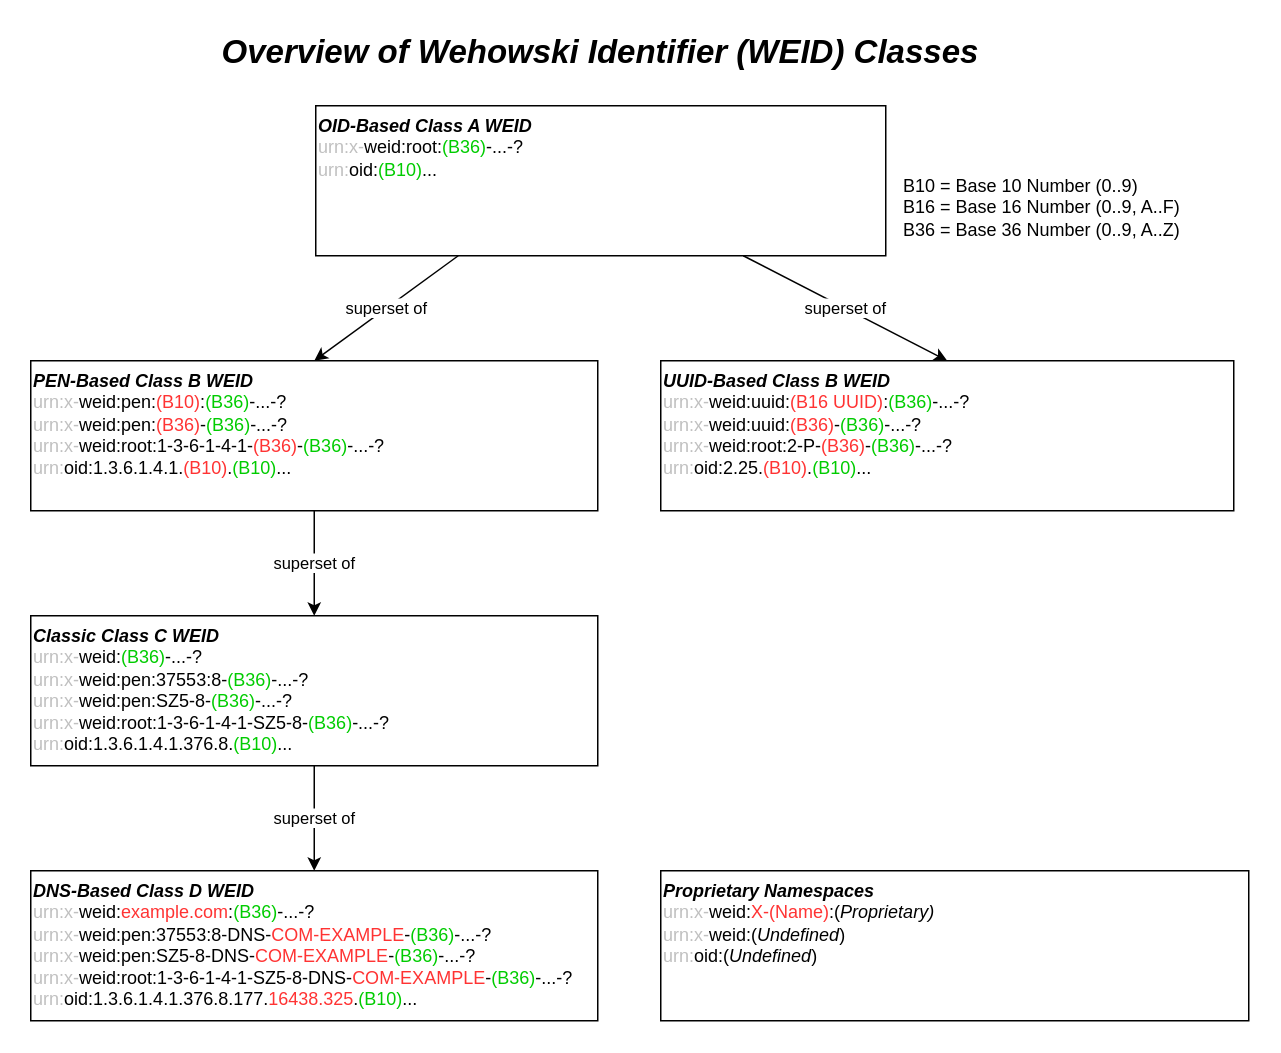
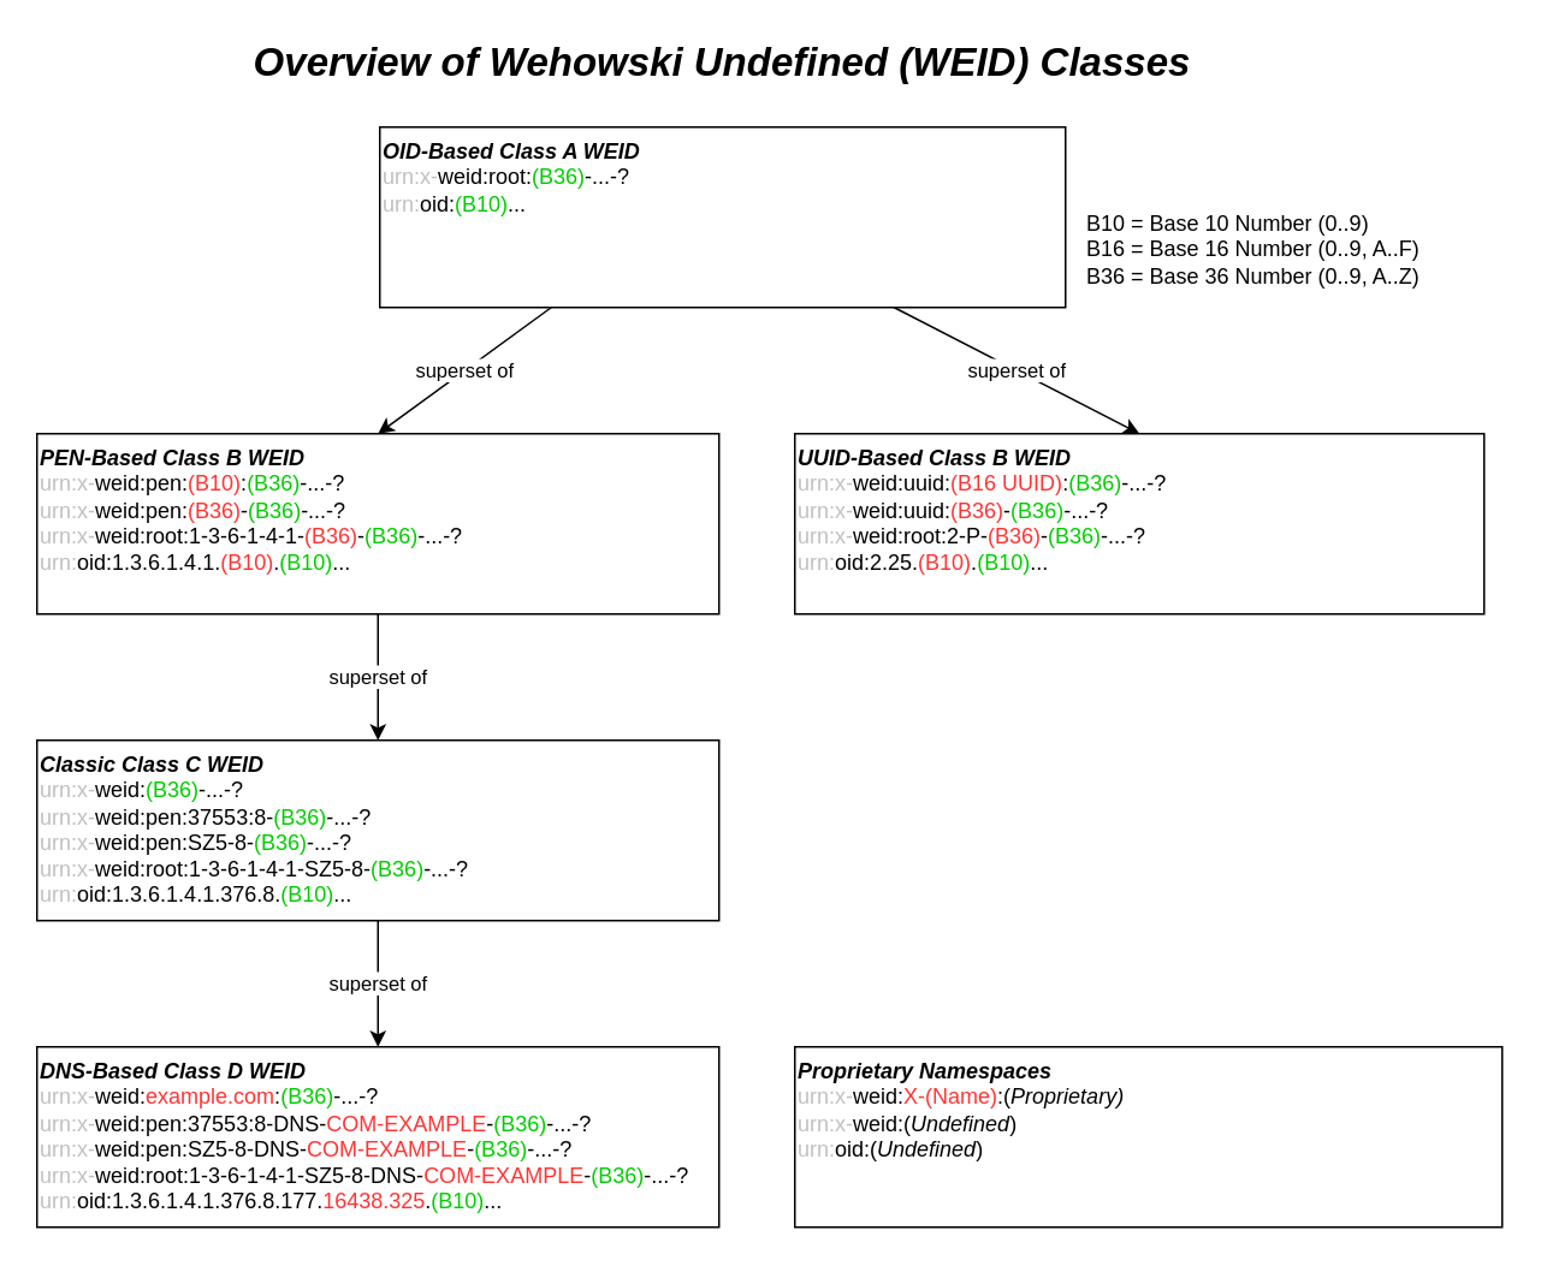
  <mxCell id="0" />
  <mxCell id="1" parent="0" />
  <mxCell id="2" value="superset of" style="edgeStyle=orthogonalEdgeStyle;rounded=0;orthogonalLoop=1;jettySize=auto;html=1;entryX=0.5;entryY=0;entryDx=0;entryDy=0;" parent="1" source="3" target="10" edge="1"><mxGeometry relative="1" as="geometry" /></mxCell>
  <mxCell id="3" value="&lt;b&gt;&lt;i&gt;Classic Class C WEID&lt;br&gt;&lt;/i&gt;&lt;/b&gt;&lt;div&gt;&lt;span style=&quot;color: rgb(192, 192, 192); background-color: transparent;&quot;&gt;urn:x-&lt;/span&gt;weid:&lt;font style=&quot;color: rgb(0, 204, 0);&quot;&gt;(B36)&lt;/font&gt;-...-?&lt;br&gt;&lt;div&gt;&lt;span style=&quot;color: rgb(192, 192, 192); background-color: transparent;&quot;&gt;urn:x-&lt;/span&gt;weid:pen:37553:8-&lt;font style=&quot;color: rgb(0, 204, 0);&quot;&gt;(B36)&lt;/font&gt;-...-?&lt;/div&gt;&lt;div&gt;&lt;span style=&quot;color: rgb(192, 192, 192); background-color: transparent;&quot;&gt;urn:x-&lt;/span&gt;weid:pen:SZ5-8-&lt;font style=&quot;color: rgb(0, 204, 0);&quot;&gt;(B36)&lt;/font&gt;-...-?&lt;/div&gt;&lt;div&gt;&lt;span style=&quot;color: rgb(192, 192, 192); background-color: transparent;&quot;&gt;urn:x-&lt;/span&gt;&lt;span style=&quot;background-color: transparent; color: light-dark(rgb(0, 0, 0), rgb(255, 255, 255));&quot;&gt;weid:root:1-3-6-1-4-1-SZ5-8-&lt;/span&gt;&lt;span style=&quot;background-color: transparent;&quot;&gt;&lt;font style=&quot;color: light-dark(rgb(0, 204, 0), rgb(255, 255, 255));&quot;&gt;(B36)&lt;/font&gt;&lt;/span&gt;&lt;span style=&quot;background-color: transparent; color: light-dark(rgb(0, 0, 0), rgb(255, 255, 255));&quot;&gt;-...-?&lt;/span&gt;&lt;/div&gt;&lt;div&gt;&lt;span style=&quot;color: rgb(192, 192, 192); background-color: transparent;&quot;&gt;urn:&lt;/span&gt;oid:&lt;span style=&quot;background-color: transparent; color: light-dark(rgb(0, 0, 0), rgb(255, 255, 255));&quot;&gt;1.3.6.1.4.1.376.8.&lt;/span&gt;&lt;span style=&quot;background-color: transparent;&quot;&gt;&lt;font style=&quot;color: light-dark(rgb(0, 204, 0), rgb(255, 255, 255));&quot;&gt;(B10)&lt;/font&gt;&lt;/span&gt;&lt;span style=&quot;background-color: transparent; color: light-dark(rgb(0, 0, 0), rgb(255, 255, 255));&quot;&gt;...&lt;/span&gt;&lt;/div&gt;&lt;/div&gt;" style="rounded=0;whiteSpace=wrap;html=1;align=left;verticalAlign=top;" parent="1" vertex="1"><mxGeometry x="20" y="410" width="378" height="100" as="geometry" /></mxCell>
  <mxCell id="4" value="superset of" style="edgeStyle=orthogonalEdgeStyle;rounded=0;orthogonalLoop=1;jettySize=auto;html=1;entryX=0.5;entryY=0;entryDx=0;entryDy=0;" parent="1" source="5" target="3" edge="1"><mxGeometry relative="1" as="geometry" /></mxCell>
  <mxCell id="5" value="&lt;div&gt;&lt;b&gt;&lt;i&gt;PEN-Based Class B WEID&lt;/i&gt;&lt;/b&gt;&lt;/div&gt;&lt;div&gt;&lt;span style=&quot;color: rgb(192, 192, 192); background-color: transparent;&quot;&gt;urn:x-&lt;/span&gt;weid:pen:&lt;font style=&quot;color: rgb(255, 51, 51);&quot;&gt;(B10)&lt;/font&gt;:&lt;font style=&quot;color: rgb(0, 204, 0);&quot;&gt;(B36)&lt;/font&gt;-...-?&lt;/div&gt;&lt;div&gt;&lt;span style=&quot;color: rgb(192, 192, 192); background-color: transparent;&quot;&gt;urn:x-&lt;/span&gt;weid:pen:&lt;font style=&quot;color: rgb(255, 51, 51);&quot;&gt;(B36)&lt;/font&gt;-&lt;font style=&quot;color: rgb(0, 204, 0);&quot;&gt;(B36)&lt;/font&gt;-...-?&lt;/div&gt;&lt;div&gt;&lt;span style=&quot;color: rgb(192, 192, 192); background-color: transparent;&quot;&gt;urn:x-&lt;/span&gt;weid:root:1-3-6-1-4-1-&lt;font style=&quot;color: rgb(255, 51, 51);&quot;&gt;(B36)&lt;/font&gt;-&lt;font style=&quot;color: rgb(0, 204, 0);&quot;&gt;(B36)&lt;/font&gt;-...-?&lt;/div&gt;&lt;div&gt;&lt;span style=&quot;color: rgb(192, 192, 192); background-color: transparent;&quot;&gt;urn:&lt;/span&gt;oid:&lt;span style=&quot;background-color: transparent; color: light-dark(rgb(0, 0, 0), rgb(255, 255, 255));&quot;&gt;1.3.6.1.4.1.&lt;/span&gt;&lt;span style=&quot;background-color: transparent;&quot;&gt;&lt;font style=&quot;color: light-dark(rgb(255, 51, 51), rgb(255, 255, 255));&quot;&gt;(B10)&lt;/font&gt;&lt;/span&gt;&lt;span style=&quot;background-color: transparent; color: light-dark(rgb(0, 0, 0), rgb(255, 255, 255));&quot;&gt;.&lt;/span&gt;&lt;span style=&quot;background-color: transparent;&quot;&gt;&lt;font style=&quot;color: light-dark(rgb(0, 204, 0), rgb(255, 255, 255));&quot;&gt;(B10)&lt;/font&gt;&lt;/span&gt;&lt;span style=&quot;background-color: transparent; color: light-dark(rgb(0, 0, 0), rgb(255, 255, 255));&quot;&gt;...&lt;/span&gt;&lt;/div&gt;" style="rounded=0;whiteSpace=wrap;html=1;align=left;verticalAlign=top;" parent="1" vertex="1"><mxGeometry x="20" y="240" width="378" height="100" as="geometry" /></mxCell>
  <mxCell id="6" value="superset of" style="rounded=0;orthogonalLoop=1;jettySize=auto;html=1;entryX=0.5;entryY=0;entryDx=0;entryDy=0;exitX=0.25;exitY=1;exitDx=0;exitDy=0;" parent="1" source="8" target="5" edge="1"><mxGeometry relative="1" as="geometry" /></mxCell>
  <mxCell id="7" value="superset of" style="rounded=0;orthogonalLoop=1;jettySize=auto;html=1;exitX=0.75;exitY=1;exitDx=0;exitDy=0;entryX=0.5;entryY=0;entryDx=0;entryDy=0;" parent="1" source="8" target="9" edge="1"><mxGeometry relative="1" as="geometry" /></mxCell>
  <mxCell id="8" value="&lt;div&gt;&lt;span style=&quot;background-color: transparent; color: light-dark(rgb(0, 0, 0), rgb(255, 255, 255));&quot;&gt;&lt;b&gt;&lt;i&gt;OID-Based Class A WEID&lt;/i&gt;&lt;/b&gt;&lt;/span&gt;&lt;/div&gt;&lt;div&gt;&lt;span style=&quot;background-color: transparent;&quot;&gt;&lt;font style=&quot;color: light-dark(rgb(192, 192, 192), rgb(255, 255, 255));&quot;&gt;urn:x-&lt;/font&gt;&lt;/span&gt;&lt;span style=&quot;background-color: transparent; color: light-dark(rgb(0, 0, 0), rgb(255, 255, 255));&quot;&gt;weid:root:&lt;/span&gt;&lt;span style=&quot;background-color: transparent;&quot;&gt;&lt;font style=&quot;color: light-dark(rgb(0, 204, 0), rgb(255, 255, 255));&quot;&gt;(B36)&lt;/font&gt;&lt;/span&gt;&lt;span style=&quot;background-color: transparent; color: light-dark(rgb(0, 0, 0), rgb(255, 255, 255));&quot;&gt;-...-?&lt;/span&gt;&lt;/div&gt;&lt;div&gt;&lt;span style=&quot;color: rgb(192, 192, 192); background-color: transparent;&quot;&gt;urn:&lt;/span&gt;oid:&lt;span style=&quot;background-color: transparent;&quot;&gt;&lt;font style=&quot;color: light-dark(rgb(0, 204, 0), rgb(255, 255, 255));&quot;&gt;(B10)&lt;/font&gt;&lt;/span&gt;&lt;span style=&quot;background-color: transparent; color: light-dark(rgb(0, 0, 0), rgb(255, 255, 255));&quot;&gt;...&lt;/span&gt;&lt;/div&gt;" style="rounded=0;whiteSpace=wrap;html=1;align=left;verticalAlign=top;" parent="1" vertex="1"><mxGeometry x="210" y="70" width="380" height="100" as="geometry" /></mxCell>
  <mxCell id="9" value="&lt;div&gt;&lt;span style=&quot;background-color: transparent; color: light-dark(rgb(0, 0, 0), rgb(255, 255, 255));&quot;&gt;&lt;b&gt;&lt;i&gt;UUID-Based Class B WEID&lt;/i&gt;&lt;/b&gt;&lt;/span&gt;&lt;/div&gt;&lt;div&gt;&lt;span style=&quot;color: rgb(192, 192, 192); background-color: transparent;&quot;&gt;urn:x-&lt;/span&gt;&lt;span style=&quot;background-color: transparent; color: light-dark(rgb(0, 0, 0), rgb(255, 255, 255));&quot;&gt;weid:uuid:&lt;/span&gt;&lt;span style=&quot;background-color: transparent;&quot;&gt;&lt;font style=&quot;color: light-dark(rgb(255, 51, 51), rgb(255, 255, 255));&quot;&gt;(B16 UUID)&lt;/font&gt;&lt;/span&gt;&lt;span style=&quot;background-color: transparent; color: light-dark(rgb(0, 0, 0), rgb(255, 255, 255));&quot;&gt;:&lt;/span&gt;&lt;span style=&quot;background-color: transparent;&quot;&gt;&lt;font style=&quot;color: light-dark(rgb(0, 204, 0), rgb(255, 255, 255));&quot;&gt;(B36)&lt;/font&gt;&lt;/span&gt;&lt;span style=&quot;background-color: transparent; color: light-dark(rgb(0, 0, 0), rgb(255, 255, 255));&quot;&gt;-...-?&lt;/span&gt;&lt;/div&gt;&lt;div&gt;&lt;span style=&quot;color: rgb(192, 192, 192); background-color: transparent;&quot;&gt;urn:x-&lt;/span&gt;&lt;span style=&quot;background-color: transparent; color: light-dark(rgb(0, 0, 0), rgb(255, 255, 255));&quot;&gt;weid:uuid:&lt;/span&gt;&lt;span style=&quot;background-color: transparent;&quot;&gt;&lt;font style=&quot;color: light-dark(rgb(255, 51, 51), rgb(255, 255, 255));&quot;&gt;(B36)&lt;/font&gt;&lt;/span&gt;&lt;span style=&quot;background-color: transparent; color: light-dark(rgb(0, 0, 0), rgb(255, 255, 255));&quot;&gt;-&lt;/span&gt;&lt;span style=&quot;background-color: transparent;&quot;&gt;&lt;font style=&quot;color: light-dark(rgb(0, 204, 0), rgb(255, 255, 255));&quot;&gt;(B36)&lt;/font&gt;&lt;/span&gt;&lt;span style=&quot;background-color: transparent; color: light-dark(rgb(0, 0, 0), rgb(255, 255, 255));&quot;&gt;-...-?&lt;/span&gt;&lt;/div&gt;&lt;div&gt;&lt;span style=&quot;color: rgb(192, 192, 192); background-color: transparent;&quot;&gt;urn:x-&lt;/span&gt;&lt;span style=&quot;background-color: transparent; color: light-dark(rgb(0, 0, 0), rgb(255, 255, 255));&quot;&gt;weid:root:2-P-&lt;/span&gt;&lt;span style=&quot;background-color: transparent;&quot;&gt;&lt;font style=&quot;color: light-dark(rgb(255, 51, 51), rgb(255, 255, 255));&quot;&gt;(B36)&lt;/font&gt;&lt;/span&gt;&lt;span style=&quot;background-color: transparent; color: light-dark(rgb(0, 0, 0), rgb(255, 255, 255));&quot;&gt;-&lt;/span&gt;&lt;span style=&quot;background-color: transparent;&quot;&gt;&lt;font style=&quot;color: light-dark(rgb(0, 204, 0), rgb(255, 255, 255));&quot;&gt;(B36)&lt;/font&gt;&lt;/span&gt;&lt;span style=&quot;background-color: transparent; color: light-dark(rgb(0, 0, 0), rgb(255, 255, 255));&quot;&gt;-...-?&lt;/span&gt;&lt;/div&gt;&lt;div&gt;&lt;span style=&quot;color: rgb(192, 192, 192); background-color: transparent;&quot;&gt;urn:&lt;/span&gt;oid:2.25.&lt;span style=&quot;background-color: transparent;&quot;&gt;&lt;font style=&quot;color: light-dark(rgb(255, 51, 51), rgb(255, 255, 255));&quot;&gt;(B10)&lt;/font&gt;&lt;/span&gt;&lt;span style=&quot;background-color: transparent; color: light-dark(rgb(0, 0, 0), rgb(255, 255, 255));&quot;&gt;.&lt;/span&gt;&lt;span style=&quot;background-color: transparent;&quot;&gt;&lt;font style=&quot;color: light-dark(rgb(0, 204, 0), rgb(255, 255, 255));&quot;&gt;(B10)&lt;/font&gt;&lt;/span&gt;&lt;span style=&quot;background-color: transparent; color: light-dark(rgb(0, 0, 0), rgb(255, 255, 255));&quot;&gt;...&lt;/span&gt;&lt;/div&gt;" style="rounded=0;whiteSpace=wrap;html=1;align=left;verticalAlign=top;" parent="1" vertex="1"><mxGeometry x="440" y="240" width="382" height="100" as="geometry" /></mxCell>
  <mxCell id="10" value="&lt;b&gt;&lt;i&gt;DNS-Based Class D WEID&lt;br&gt;&lt;/i&gt;&lt;/b&gt;&lt;div&gt;&lt;span style=&quot;color: rgb(192, 192, 192); background-color: transparent;&quot;&gt;urn:x-&lt;/span&gt;weid:&lt;font style=&quot;color: rgb(255, 51, 51);&quot;&gt;example.com&lt;/font&gt;:&lt;font style=&quot;color: rgb(0, 204, 0);&quot;&gt;(B36)&lt;/font&gt;-...-?&lt;br&gt;&lt;div&gt;&lt;span style=&quot;color: rgb(192, 192, 192); background-color: transparent;&quot;&gt;urn:x-&lt;/span&gt;weid:pen:37553:8-DNS-&lt;font style=&quot;color: rgb(255, 51, 51);&quot;&gt;COM-EXAMPLE&lt;/font&gt;-&lt;font style=&quot;color: rgb(0, 204, 0);&quot;&gt;(B36)&lt;/font&gt;-...-?&lt;/div&gt;&lt;div&gt;&lt;span style=&quot;color: rgb(192, 192, 192); background-color: transparent;&quot;&gt;urn:x-&lt;/span&gt;weid:pen:SZ5-8-DNS-&lt;font style=&quot;color: rgb(255, 51, 51);&quot;&gt;COM-EXAMPLE&lt;/font&gt;-&lt;font style=&quot;color: rgb(0, 204, 0);&quot;&gt;(B36)&lt;/font&gt;-...-?&lt;/div&gt;&lt;div&gt;&lt;span style=&quot;color: rgb(192, 192, 192); background-color: transparent;&quot;&gt;urn:x-&lt;/span&gt;&lt;span style=&quot;background-color: transparent; color: light-dark(rgb(0, 0, 0), rgb(255, 255, 255));&quot;&gt;weid:root:1-3-6-1-4-1-SZ5-8-DNS-&lt;/span&gt;&lt;span style=&quot;background-color: transparent;&quot;&gt;&lt;font style=&quot;color: light-dark(rgb(255, 51, 51), rgb(255, 255, 255));&quot;&gt;COM-EXAMPLE&lt;/font&gt;&lt;/span&gt;&lt;span style=&quot;background-color: transparent; color: light-dark(rgb(0, 0, 0), rgb(255, 255, 255));&quot;&gt;-&lt;/span&gt;&lt;span style=&quot;background-color: transparent;&quot;&gt;&lt;font style=&quot;color: light-dark(rgb(0, 204, 0), rgb(255, 255, 255));&quot;&gt;(B36)&lt;/font&gt;&lt;/span&gt;&lt;span style=&quot;background-color: transparent; color: light-dark(rgb(0, 0, 0), rgb(255, 255, 255));&quot;&gt;-...-?&lt;/span&gt;&lt;/div&gt;&lt;div&gt;&lt;span style=&quot;color: rgb(192, 192, 192); background-color: transparent;&quot;&gt;urn:&lt;/span&gt;oid:&lt;span style=&quot;background-color: transparent; color: light-dark(rgb(0, 0, 0), rgb(255, 255, 255));&quot;&gt;1.3.6.1.4.1.376.8.177.&lt;/span&gt;&lt;span style=&quot;background-color: transparent;&quot;&gt;&lt;font style=&quot;color: rgb(255, 51, 51);&quot;&gt;16438.325&lt;/font&gt;&lt;/span&gt;&lt;span style=&quot;background-color: transparent; color: light-dark(rgb(0, 0, 0), rgb(255, 255, 255));&quot;&gt;.&lt;/span&gt;&lt;span style=&quot;background-color: transparent;&quot;&gt;&lt;font style=&quot;color: light-dark(rgb(0, 204, 0), rgb(255, 255, 255));&quot;&gt;(B10)&lt;/font&gt;&lt;/span&gt;&lt;span style=&quot;background-color: transparent; color: light-dark(rgb(0, 0, 0), rgb(255, 255, 255));&quot;&gt;...&lt;/span&gt;&lt;/div&gt;&lt;/div&gt;" style="rounded=0;whiteSpace=wrap;html=1;align=left;verticalAlign=top;" parent="1" vertex="1"><mxGeometry x="20" y="580" width="378" height="100" as="geometry" /></mxCell>
- <mxCell id="11" value="&lt;font style=&quot;font-size: 22px;&quot;&gt;&lt;i&gt;&lt;b&gt;Overview of Wehowski Identifier (WEID) Classes&lt;/b&gt;&lt;/i&gt;&lt;/font&gt;" style="text;html=1;align=center;verticalAlign=middle;whiteSpace=wrap;rounded=0;" parent="1" vertex="1"><mxGeometry x="40" y="20" width="720" height="30" as="geometry" /></mxCell>
+ <mxCell id="11" value="&lt;font style=&quot;font-size: 22px;&quot;&gt;&lt;i&gt;&lt;b&gt;Overview of Wehowski Undefined (WEID) Classes&lt;/b&gt;&lt;/i&gt;&lt;/font&gt;" style="text;html=1;align=center;verticalAlign=middle;whiteSpace=wrap;rounded=0;" parent="1" vertex="1"><mxGeometry x="40" y="20" width="720" height="30" as="geometry" /></mxCell>
  <mxCell id="12" value="&lt;b&gt;&lt;i&gt;Proprietary Namespaces&lt;/i&gt;&lt;/b&gt;&lt;br&gt;&lt;div&gt;&lt;span style=&quot;color: rgb(192, 192, 192); background-color: transparent;&quot;&gt;urn:x-&lt;/span&gt;weid:&lt;font style=&quot;color: rgb(255, 51, 51);&quot;&gt;&lt;font style=&quot;color: rgb(255, 51, 51);&quot;&gt;X-(Name)&lt;/font&gt;&lt;/font&gt;:(&lt;span style=&quot;background-color: transparent; color: light-dark(rgb(0, 0, 0), rgb(255, 255, 255));&quot;&gt;&lt;i&gt;Proprietary&lt;/i&gt;&lt;span style=&quot;font-style: italic;&quot;&gt;)&lt;/span&gt;&lt;/span&gt;&lt;/div&gt;&lt;div&gt;&lt;div&gt;&lt;span style=&quot;color: rgb(192, 192, 192); background-color: transparent;&quot;&gt;urn:x-&lt;/span&gt;weid:(&lt;i&gt;Undefined&lt;/i&gt;)&lt;/div&gt;&lt;div&gt;&lt;span style=&quot;color: rgb(192, 192, 192); background-color: transparent;&quot;&gt;urn:&lt;/span&gt;&lt;span style=&quot;background-color: transparent; color: light-dark(rgb(0, 0, 0), rgb(255, 255, 255));&quot;&gt;oid:(&lt;/span&gt;&lt;i&gt;Undefined&lt;/i&gt;&lt;span style=&quot;background-color: transparent; color: light-dark(rgb(0, 0, 0), rgb(255, 255, 255));&quot;&gt;)&lt;/span&gt;&lt;/div&gt;&lt;/div&gt;" style="rounded=0;whiteSpace=wrap;html=1;align=left;verticalAlign=top;" parent="1" vertex="1"><mxGeometry x="440" y="580" width="392" height="100" as="geometry" /></mxCell>
  <mxCell id="13" value="B10 = Base 10 Number (0..9)&lt;div&gt;B16 = Base 16 Number (0..9, A..F)&lt;br&gt;&lt;div&gt;B36 = Base 36 Number (0..9, A..Z)&lt;/div&gt;&lt;/div&gt;" style="text;html=1;align=left;verticalAlign=top;whiteSpace=wrap;rounded=0;" parent="1" vertex="1"><mxGeometry x="600" y="110" width="200" height="50" as="geometry" /></mxCell>
